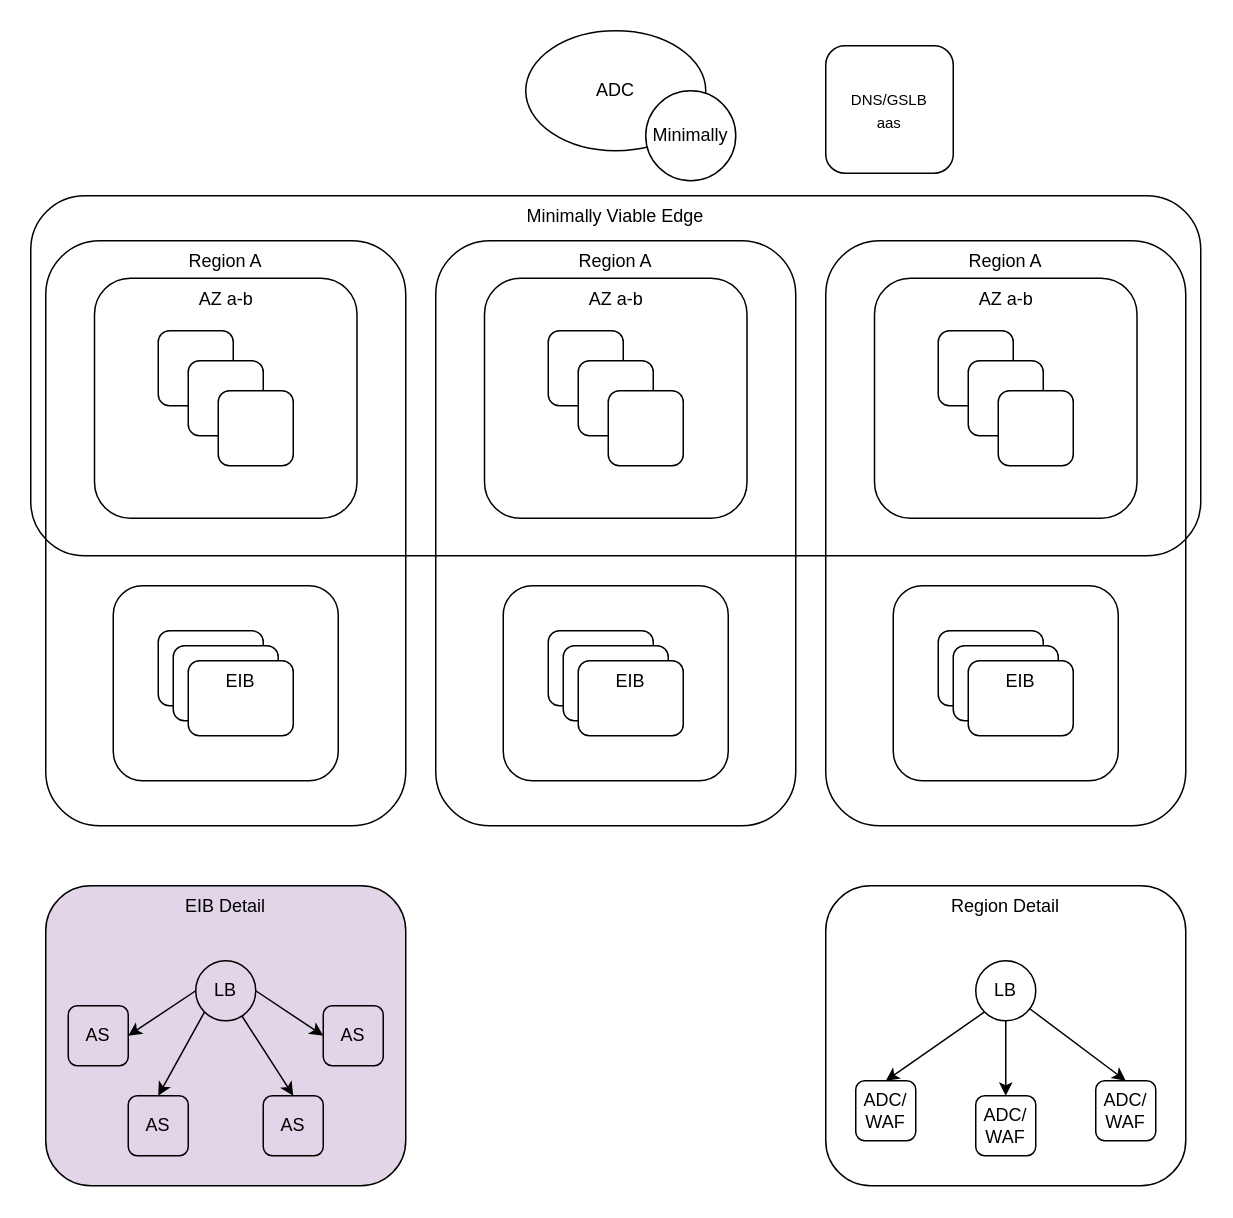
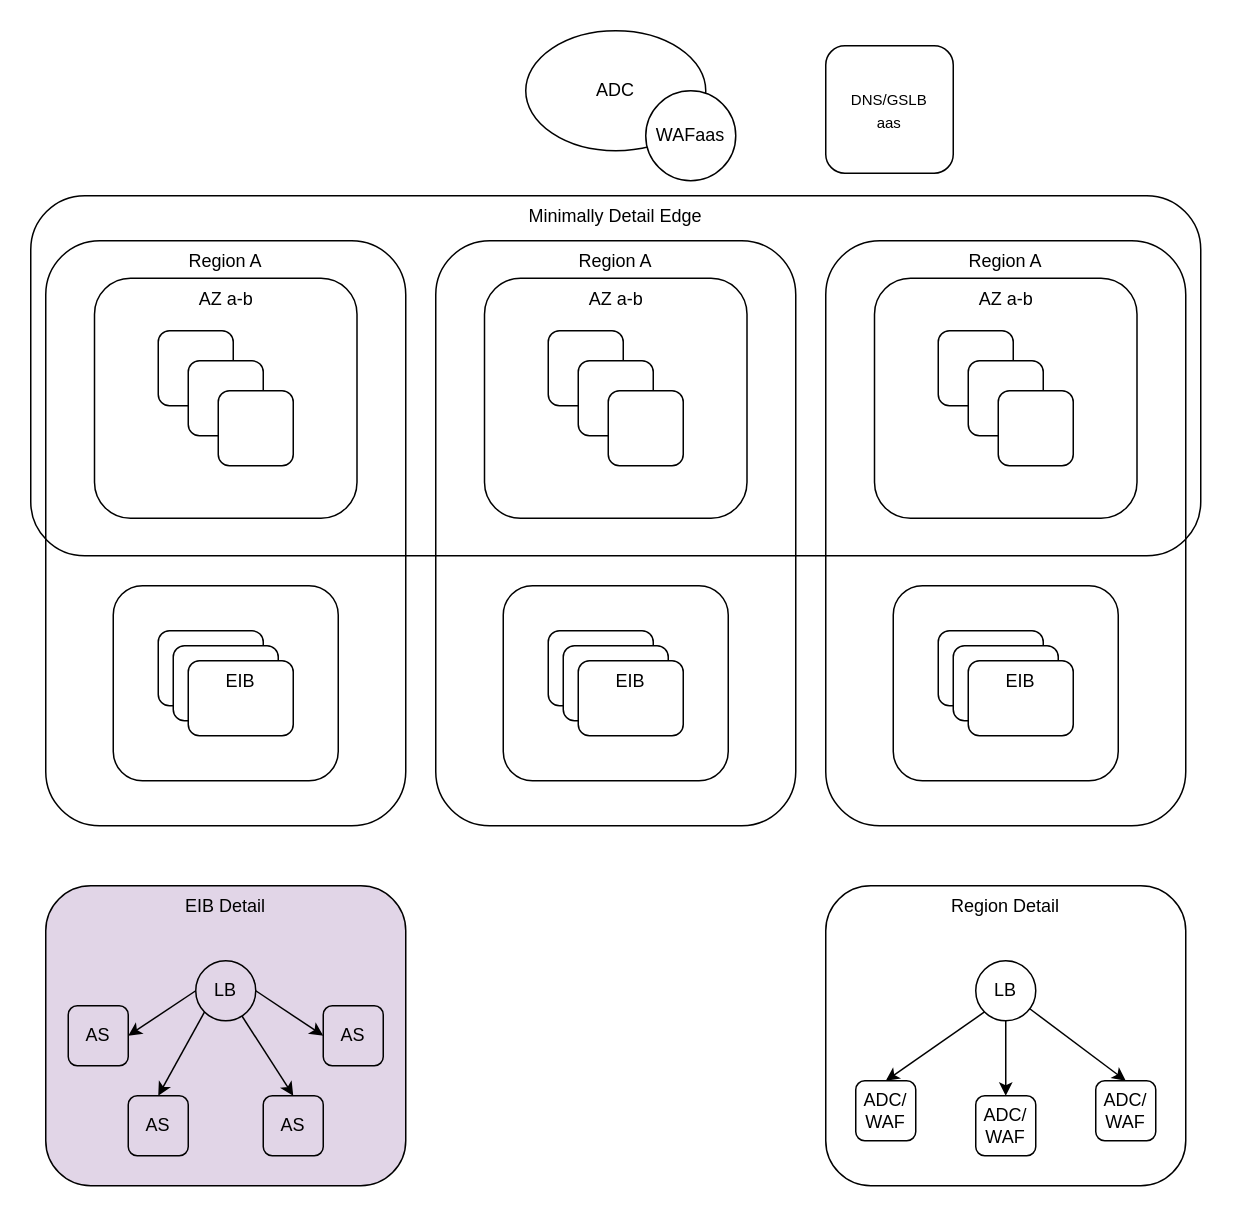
  <mxCell id="0" />
  <mxCell id="1" parent="0" />
  <mxCell id="2" value="ADC" style="ellipse;whiteSpace=wrap;html=1;" parent="1" vertex="1"><mxGeometry x="350" y="20" width="120" height="80" as="geometry" /></mxCell>
  <mxCell id="3" value="&lt;font style=&quot;font-size: 10px&quot;&gt;DNS/GSLB&lt;br&gt;aas&lt;br&gt;&lt;/font&gt;" style="rounded=1;whiteSpace=wrap;html=1;" parent="1" vertex="1"><mxGeometry x="550" y="30" width="85" height="85" as="geometry" /></mxCell>
  <mxCell id="4" value="" style="group" parent="1" vertex="1" connectable="0"><mxGeometry x="20" y="130" width="780" height="420" as="geometry" /></mxCell>
  <mxCell id="5" value="" style="group" parent="4" vertex="1" connectable="0"><mxGeometry x="10" y="30" width="240" height="390" as="geometry" /></mxCell>
  <mxCell id="6" value="Region A" style="rounded=1;whiteSpace=wrap;html=1;align=center;verticalAlign=top;" parent="5" vertex="1"><mxGeometry width="240" height="390" as="geometry" /></mxCell>
  <mxCell id="7" value="AZ a-b" style="rounded=1;whiteSpace=wrap;html=1;align=center;verticalAlign=top;" parent="5" vertex="1"><mxGeometry x="32.5" y="25" width="175" height="160" as="geometry" /></mxCell>
  <mxCell id="8" value="" style="group" parent="5" vertex="1" connectable="0"><mxGeometry x="75" y="60" width="90" height="90" as="geometry" /></mxCell>
  <mxCell id="9" value="" style="rounded=1;whiteSpace=wrap;html=1;align=center;" parent="8" vertex="1"><mxGeometry width="50" height="50" as="geometry" /></mxCell>
  <mxCell id="10" value="" style="rounded=1;whiteSpace=wrap;html=1;align=center;" parent="8" vertex="1"><mxGeometry x="20" y="20" width="50" height="50" as="geometry" /></mxCell>
  <mxCell id="11" value="" style="rounded=1;whiteSpace=wrap;html=1;align=center;" parent="8" vertex="1"><mxGeometry x="40" y="40" width="50" height="50" as="geometry" /></mxCell>
  <mxCell id="12" value="" style="group" parent="5" vertex="1" connectable="0"><mxGeometry x="45" y="230" width="150" height="130" as="geometry" /></mxCell>
  <mxCell id="13" value="" style="rounded=1;whiteSpace=wrap;html=1;align=center;" parent="12" vertex="1"><mxGeometry width="150" height="130" as="geometry" /></mxCell>
  <mxCell id="14" value="" style="group" parent="12" vertex="1" connectable="0"><mxGeometry x="30" y="30" width="90" height="70" as="geometry" /></mxCell>
  <mxCell id="15" value="" style="rounded=1;whiteSpace=wrap;html=1;verticalAlign=top;" parent="14" vertex="1"><mxGeometry width="70" height="50" as="geometry" /></mxCell>
  <mxCell id="16" value="" style="rounded=1;whiteSpace=wrap;html=1;verticalAlign=top;" parent="14" vertex="1"><mxGeometry x="10" y="10" width="70" height="50" as="geometry" /></mxCell>
  <mxCell id="17" value="EIB" style="rounded=1;whiteSpace=wrap;html=1;verticalAlign=top;" parent="14" vertex="1"><mxGeometry x="20" y="20" width="70" height="50" as="geometry" /></mxCell>
  <mxCell id="18" value="" style="group" parent="4" vertex="1" connectable="0"><mxGeometry x="270" y="30" width="240" height="390" as="geometry" /></mxCell>
  <mxCell id="19" value="Region A" style="rounded=1;whiteSpace=wrap;html=1;align=center;verticalAlign=top;" parent="18" vertex="1"><mxGeometry width="240" height="390" as="geometry" /></mxCell>
  <mxCell id="20" value="AZ a-b" style="rounded=1;whiteSpace=wrap;html=1;align=center;verticalAlign=top;" parent="18" vertex="1"><mxGeometry x="32.5" y="25" width="175" height="160" as="geometry" /></mxCell>
  <mxCell id="21" value="" style="group" parent="18" vertex="1" connectable="0"><mxGeometry x="75" y="60" width="90" height="90" as="geometry" /></mxCell>
  <mxCell id="22" value="" style="rounded=1;whiteSpace=wrap;html=1;align=center;" parent="21" vertex="1"><mxGeometry width="50" height="50" as="geometry" /></mxCell>
  <mxCell id="23" value="" style="rounded=1;whiteSpace=wrap;html=1;align=center;" parent="21" vertex="1"><mxGeometry x="20" y="20" width="50" height="50" as="geometry" /></mxCell>
  <mxCell id="24" value="" style="rounded=1;whiteSpace=wrap;html=1;align=center;" parent="21" vertex="1"><mxGeometry x="40" y="40" width="50" height="50" as="geometry" /></mxCell>
  <mxCell id="25" value="" style="group" parent="18" vertex="1" connectable="0"><mxGeometry x="45" y="230" width="150" height="130" as="geometry" /></mxCell>
  <mxCell id="26" value="" style="rounded=1;whiteSpace=wrap;html=1;align=center;" parent="25" vertex="1"><mxGeometry width="150" height="130" as="geometry" /></mxCell>
  <mxCell id="27" value="" style="group" parent="25" vertex="1" connectable="0"><mxGeometry x="30" y="30" width="90" height="70" as="geometry" /></mxCell>
  <mxCell id="28" value="" style="rounded=1;whiteSpace=wrap;html=1;verticalAlign=top;" parent="27" vertex="1"><mxGeometry width="70" height="50" as="geometry" /></mxCell>
  <mxCell id="29" value="" style="rounded=1;whiteSpace=wrap;html=1;verticalAlign=top;" parent="27" vertex="1"><mxGeometry x="10" y="10" width="70" height="50" as="geometry" /></mxCell>
  <mxCell id="30" value="EIB" style="rounded=1;whiteSpace=wrap;html=1;verticalAlign=top;" parent="27" vertex="1"><mxGeometry x="20" y="20" width="70" height="50" as="geometry" /></mxCell>
  <mxCell id="31" value="" style="group" parent="4" vertex="1" connectable="0"><mxGeometry x="530" y="30" width="240" height="390" as="geometry" /></mxCell>
  <mxCell id="32" value="Region A" style="rounded=1;whiteSpace=wrap;html=1;align=center;verticalAlign=top;" parent="31" vertex="1"><mxGeometry width="240" height="390" as="geometry" /></mxCell>
  <mxCell id="33" value="AZ a-b" style="rounded=1;whiteSpace=wrap;html=1;align=center;verticalAlign=top;" parent="31" vertex="1"><mxGeometry x="32.5" y="25" width="175" height="160" as="geometry" /></mxCell>
  <mxCell id="34" value="" style="group" parent="31" vertex="1" connectable="0"><mxGeometry x="75" y="60" width="90" height="90" as="geometry" /></mxCell>
  <mxCell id="35" value="" style="rounded=1;whiteSpace=wrap;html=1;align=center;" parent="34" vertex="1"><mxGeometry width="50" height="50" as="geometry" /></mxCell>
  <mxCell id="36" value="" style="rounded=1;whiteSpace=wrap;html=1;align=center;" parent="34" vertex="1"><mxGeometry x="20" y="20" width="50" height="50" as="geometry" /></mxCell>
  <mxCell id="37" value="" style="rounded=1;whiteSpace=wrap;html=1;align=center;" parent="34" vertex="1"><mxGeometry x="40" y="40" width="50" height="50" as="geometry" /></mxCell>
  <mxCell id="38" value="" style="group" parent="31" vertex="1" connectable="0"><mxGeometry x="45" y="230" width="150" height="130" as="geometry" /></mxCell>
  <mxCell id="39" value="" style="rounded=1;whiteSpace=wrap;html=1;align=center;" parent="38" vertex="1"><mxGeometry width="150" height="130" as="geometry" /></mxCell>
  <mxCell id="40" value="" style="group" parent="38" vertex="1" connectable="0"><mxGeometry x="30" y="30" width="90" height="70" as="geometry" /></mxCell>
  <mxCell id="41" value="" style="rounded=1;whiteSpace=wrap;html=1;verticalAlign=top;" parent="40" vertex="1"><mxGeometry width="70" height="50" as="geometry" /></mxCell>
  <mxCell id="42" value="" style="rounded=1;whiteSpace=wrap;html=1;verticalAlign=top;" parent="40" vertex="1"><mxGeometry x="10" y="10" width="70" height="50" as="geometry" /></mxCell>
  <mxCell id="43" value="EIB" style="rounded=1;whiteSpace=wrap;html=1;verticalAlign=top;" parent="40" vertex="1"><mxGeometry x="20" y="20" width="70" height="50" as="geometry" /></mxCell>
- <mxCell id="44" value="Minimally Viable Edge" style="rounded=1;whiteSpace=wrap;html=1;verticalAlign=top;fillColor=none;" parent="4" vertex="1"><mxGeometry width="780" height="240" as="geometry" /></mxCell>
+ <mxCell id="44" value="Minimally Detail Edge" style="rounded=1;whiteSpace=wrap;html=1;verticalAlign=top;fillColor=none;" parent="4" vertex="1"><mxGeometry width="780" height="240" as="geometry" /></mxCell>
  <mxCell id="45" value="" style="group" parent="1" vertex="1" connectable="0"><mxGeometry x="30" y="590" width="240" height="200" as="geometry" /></mxCell>
  <mxCell id="46" value="EIB Detail" style="rounded=1;whiteSpace=wrap;html=1;verticalAlign=top;fillColor=#e1d5e7;" parent="45" vertex="1"><mxGeometry width="240" height="200" as="geometry" /></mxCell>
  <mxCell id="47" value="AS" style="rounded=1;whiteSpace=wrap;html=1;fillColor=none;" parent="45" vertex="1"><mxGeometry x="15" y="80" width="40" height="40" as="geometry" /></mxCell>
  <mxCell id="48" value="AS" style="rounded=1;whiteSpace=wrap;html=1;fillColor=none;" parent="45" vertex="1"><mxGeometry x="55" y="140" width="40" height="40" as="geometry" /></mxCell>
  <mxCell id="49" value="AS" style="rounded=1;whiteSpace=wrap;html=1;fillColor=none;" parent="45" vertex="1"><mxGeometry x="145" y="140" width="40" height="40" as="geometry" /></mxCell>
  <mxCell id="50" value="AS" style="rounded=1;whiteSpace=wrap;html=1;fillColor=none;" parent="45" vertex="1"><mxGeometry x="185" y="80" width="40" height="40" as="geometry" /></mxCell>
  <mxCell id="51" style="edgeStyle=none;rounded=0;orthogonalLoop=1;jettySize=auto;html=1;exitX=0;exitY=0.5;exitDx=0;exitDy=0;entryX=1;entryY=0.5;entryDx=0;entryDy=0;" parent="45" source="55" target="47" edge="1"><mxGeometry relative="1" as="geometry" /></mxCell>
  <mxCell id="52" value="" style="edgeStyle=none;rounded=0;orthogonalLoop=1;jettySize=auto;html=1;entryX=0.5;entryY=0;entryDx=0;entryDy=0;" parent="45" source="55" target="49" edge="1"><mxGeometry relative="1" as="geometry" /></mxCell>
  <mxCell id="53" style="edgeStyle=none;rounded=0;orthogonalLoop=1;jettySize=auto;html=1;exitX=0;exitY=1;exitDx=0;exitDy=0;entryX=0.5;entryY=0;entryDx=0;entryDy=0;" parent="45" source="55" target="48" edge="1"><mxGeometry relative="1" as="geometry" /></mxCell>
  <mxCell id="54" style="edgeStyle=none;rounded=0;orthogonalLoop=1;jettySize=auto;html=1;exitX=1;exitY=0.5;exitDx=0;exitDy=0;entryX=0;entryY=0.5;entryDx=0;entryDy=0;" parent="45" source="55" target="50" edge="1"><mxGeometry relative="1" as="geometry" /></mxCell>
  <mxCell id="55" value="LB" style="ellipse;whiteSpace=wrap;html=1;aspect=fixed;fillColor=none;" parent="45" vertex="1"><mxGeometry x="100" y="50" width="40" height="40" as="geometry" /></mxCell>
  <mxCell id="56" value="Region Detail" style="rounded=1;whiteSpace=wrap;html=1;verticalAlign=top;" parent="1" vertex="1"><mxGeometry x="550" y="590" width="240" height="200" as="geometry" /></mxCell>
  <mxCell id="57" value="ADC/&lt;br&gt;WAF" style="rounded=1;whiteSpace=wrap;html=1;fillColor=none;" parent="1" vertex="1"><mxGeometry x="570" y="720" width="40" height="40" as="geometry" /></mxCell>
  <mxCell id="58" value="ADC/&lt;br&gt;WAF" style="rounded=1;whiteSpace=wrap;html=1;fillColor=none;" parent="1" vertex="1"><mxGeometry x="650" y="730" width="40" height="40" as="geometry" /></mxCell>
  <mxCell id="59" value="ADC/&lt;br&gt;WAF" style="rounded=1;whiteSpace=wrap;html=1;fillColor=none;" parent="1" vertex="1"><mxGeometry x="730" y="720" width="40" height="40" as="geometry" /></mxCell>
  <mxCell id="60" style="edgeStyle=none;rounded=0;orthogonalLoop=1;jettySize=auto;html=1;exitX=0;exitY=1;exitDx=0;exitDy=0;entryX=0.5;entryY=0;entryDx=0;entryDy=0;" parent="1" source="63" target="57" edge="1"><mxGeometry relative="1" as="geometry" /></mxCell>
  <mxCell id="61" value="" style="edgeStyle=none;rounded=0;orthogonalLoop=1;jettySize=auto;html=1;entryX=0.5;entryY=0;entryDx=0;entryDy=0;" parent="1" source="63" target="59" edge="1"><mxGeometry relative="1" as="geometry" /></mxCell>
  <mxCell id="62" style="edgeStyle=none;rounded=0;orthogonalLoop=1;jettySize=auto;html=1;exitX=0.5;exitY=1;exitDx=0;exitDy=0;entryX=0.5;entryY=0;entryDx=0;entryDy=0;" parent="1" source="63" target="58" edge="1"><mxGeometry relative="1" as="geometry" /></mxCell>
  <mxCell id="63" value="LB" style="ellipse;whiteSpace=wrap;html=1;aspect=fixed;fillColor=none;" parent="1" vertex="1"><mxGeometry x="650" y="640" width="40" height="40" as="geometry" /></mxCell>
- <mxCell id="64" value="Minimally" style="ellipse;whiteSpace=wrap;html=1;aspect=fixed;" vertex="1" parent="1"><mxGeometry x="430" y="60" width="60" height="60" as="geometry" /></mxCell>
+ <mxCell id="64" value="WAFaas" style="ellipse;whiteSpace=wrap;html=1;aspect=fixed;" vertex="1" parent="1"><mxGeometry x="430" y="60" width="60" height="60" as="geometry" /></mxCell>
